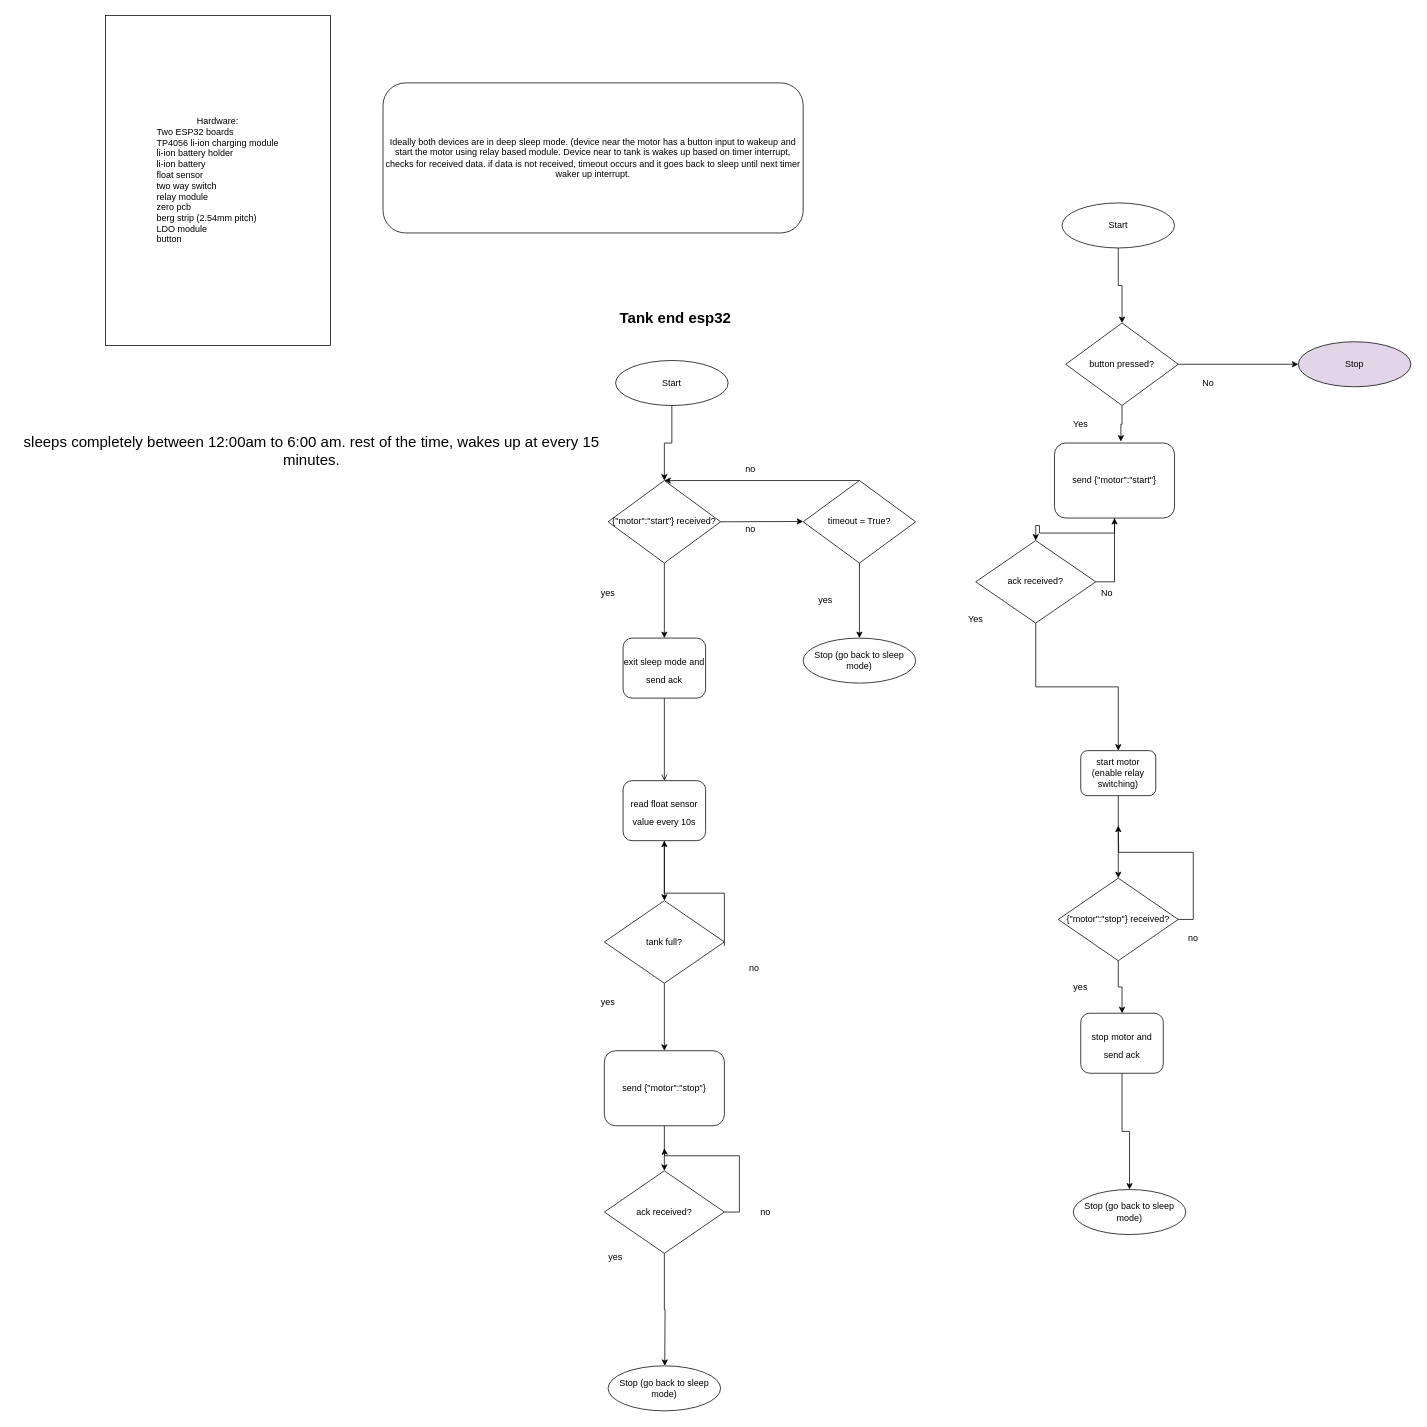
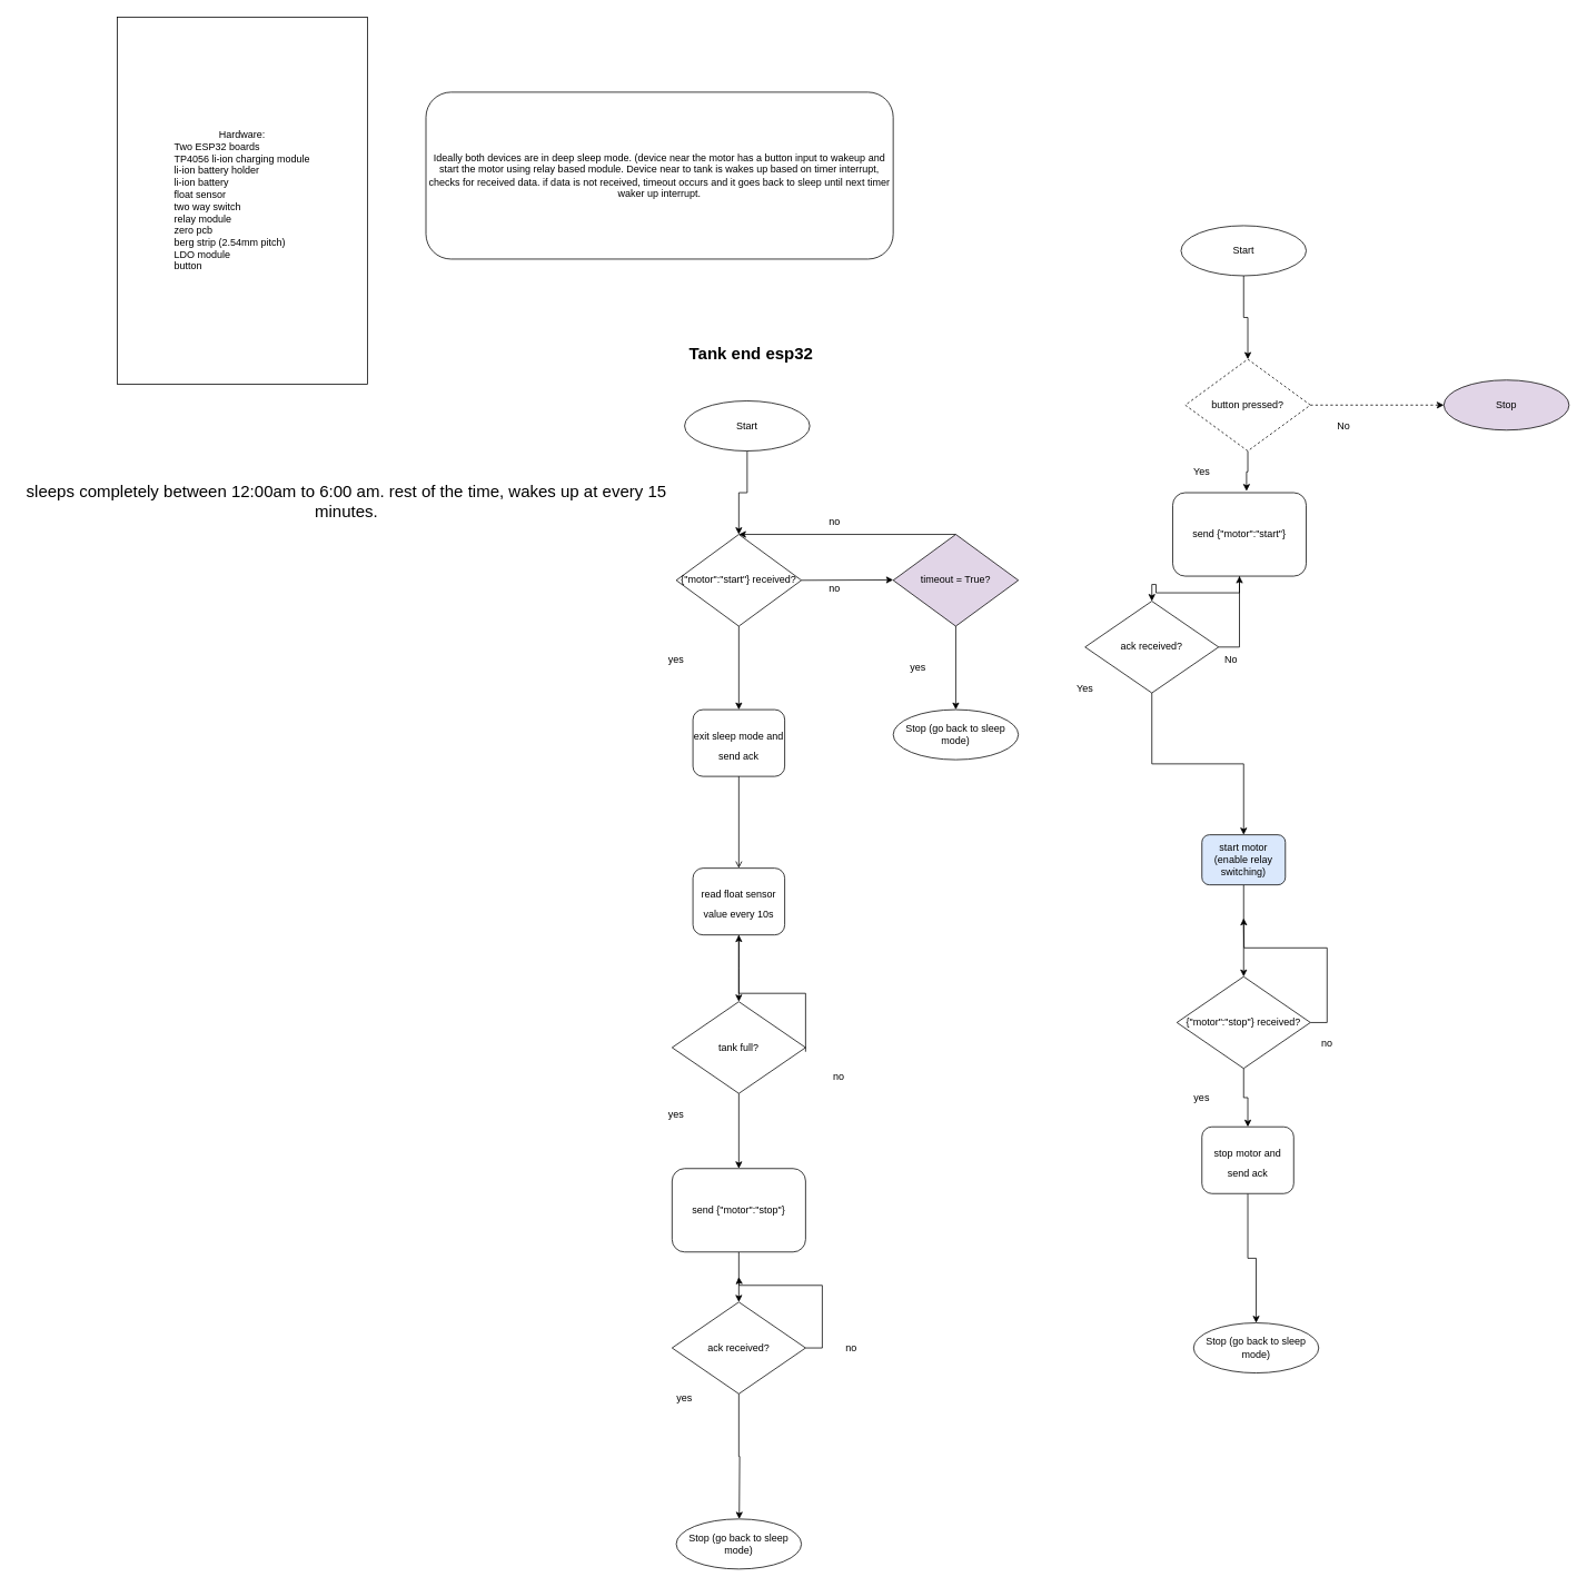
  <mxCell id="0" />
  <mxCell id="1" parent="0" />
  <mxCell id="2" style="edgeStyle=orthogonalEdgeStyle;rounded=0;orthogonalLoop=1;jettySize=auto;html=1;exitX=0.5;exitY=1;exitDx=0;exitDy=0;entryX=0.5;entryY=0;entryDx=0;entryDy=0;fontSize=20;" parent="1" source="3" target="7" edge="1"><mxGeometry relative="1" as="geometry" /></mxCell>
  <mxCell id="3" value="Start&lt;br&gt;" style="ellipse;whiteSpace=wrap;html=1;" parent="1" vertex="1"><mxGeometry x="1415" y="270" width="150" height="60" as="geometry" /></mxCell>
  <mxCell id="4" value="Ideally both devices are in deep sleep mode. (device near the motor has a button input to wakeup and start the motor using relay based module. Device near to tank is wakes up based on timer interrupt, checks for received data. if data is not received, timeout occurs and it goes back to sleep until next timer waker up interrupt." style="rounded=1;whiteSpace=wrap;html=1;" parent="1" vertex="1"><mxGeometry x="510" y="110" width="560" height="200" as="geometry" /></mxCell>
  <mxCell id="5" value="" style="edgeStyle=orthogonalEdgeStyle;rounded=0;orthogonalLoop=1;jettySize=auto;html=1;entryX=0.553;entryY=-0.019;entryDx=0;entryDy=0;entryPerimeter=0;" parent="1" source="7" target="11" edge="1"><mxGeometry relative="1" as="geometry"><mxPoint x="1495" y="590" as="targetPoint" /></mxGeometry></mxCell>
- <mxCell id="6" style="edgeStyle=orthogonalEdgeStyle;rounded=0;orthogonalLoop=1;jettySize=auto;html=1;exitX=1;exitY=0.5;exitDx=0;exitDy=0;entryX=0;entryY=0.5;entryDx=0;entryDy=0;" parent="1" source="7" target="19" edge="1"><mxGeometry relative="1" as="geometry" /></mxCell>
- <mxCell id="7" value="button pressed?" style="rhombus;whiteSpace=wrap;html=1;" parent="1" vertex="1"><mxGeometry x="1420" y="430" width="150" height="110" as="geometry" /></mxCell>
+ <mxCell id="6" style="edgeStyle=orthogonalEdgeStyle;rounded=0;orthogonalLoop=1;jettySize=auto;html=1;exitX=1;exitY=0.5;exitDx=0;exitDy=0;entryX=0;entryY=0.5;entryDx=0;entryDy=0;dashed=1;" parent="1" source="7" target="19" edge="1"><mxGeometry relative="1" as="geometry" /></mxCell>
+ <mxCell id="7" value="button pressed?" style="rhombus;whiteSpace=wrap;html=1;dashed=1;" parent="1" vertex="1"><mxGeometry x="1420" y="430" width="150" height="110" as="geometry" /></mxCell>
  <mxCell id="8" value="No&lt;br&gt;" style="text;html=1;strokeColor=none;fillColor=none;align=center;verticalAlign=middle;whiteSpace=wrap;rounded=0;" parent="1" vertex="1"><mxGeometry x="1570" y="490" width="80" height="40" as="geometry" /></mxCell>
  <mxCell id="9" value="Yes" style="text;html=1;strokeColor=none;fillColor=none;align=center;verticalAlign=middle;whiteSpace=wrap;rounded=0;" parent="1" vertex="1"><mxGeometry x="1400" y="540" width="80" height="50" as="geometry" /></mxCell>
  <mxCell id="10" style="edgeStyle=orthogonalEdgeStyle;rounded=0;orthogonalLoop=1;jettySize=auto;html=1;exitX=0.5;exitY=1;exitDx=0;exitDy=0;entryX=0.5;entryY=0;entryDx=0;entryDy=0;fontSize=12;" parent="1" source="11" target="14" edge="1"><mxGeometry relative="1" as="geometry" /></mxCell>
  <mxCell id="11" value="send {&quot;motor&quot;:&quot;start&quot;}" style="rounded=1;whiteSpace=wrap;html=1;" parent="1" vertex="1"><mxGeometry x="1405" y="590" width="160" height="100" as="geometry" /></mxCell>
  <mxCell id="12" style="edgeStyle=orthogonalEdgeStyle;rounded=0;orthogonalLoop=1;jettySize=auto;html=1;exitX=1;exitY=0.5;exitDx=0;exitDy=0;entryX=0.5;entryY=1;entryDx=0;entryDy=0;" parent="1" source="14" target="11" edge="1"><mxGeometry relative="1" as="geometry" /></mxCell>
  <mxCell id="13" style="edgeStyle=orthogonalEdgeStyle;rounded=0;orthogonalLoop=1;jettySize=auto;html=1;exitX=0.5;exitY=1;exitDx=0;exitDy=0;entryX=0.5;entryY=0;entryDx=0;entryDy=0;fontSize=12;" parent="1" source="14" target="18" edge="1"><mxGeometry relative="1" as="geometry" /></mxCell>
  <mxCell id="14" value="ack received?" style="rhombus;whiteSpace=wrap;html=1;" parent="1" vertex="1"><mxGeometry x="1300" y="720" width="160" height="110" as="geometry" /></mxCell>
  <mxCell id="15" value="No&lt;br&gt;" style="text;html=1;strokeColor=none;fillColor=none;align=center;verticalAlign=middle;whiteSpace=wrap;rounded=0;" parent="1" vertex="1"><mxGeometry x="1445" y="775" width="60" height="30" as="geometry" /></mxCell>
  <mxCell id="16" value="Yes" style="text;html=1;strokeColor=none;fillColor=none;align=center;verticalAlign=middle;whiteSpace=wrap;rounded=0;" parent="1" vertex="1"><mxGeometry x="1270" y="810" width="60" height="30" as="geometry" /></mxCell>
  <mxCell id="17" style="edgeStyle=orthogonalEdgeStyle;rounded=0;orthogonalLoop=1;jettySize=auto;html=1;exitX=0.5;exitY=1;exitDx=0;exitDy=0;entryX=0.5;entryY=0;entryDx=0;entryDy=0;fontSize=12;" parent="1" source="18" target="43" edge="1"><mxGeometry relative="1" as="geometry" /></mxCell>
- <mxCell id="18" value="start motor (enable relay switching)" style="rounded=1;whiteSpace=wrap;html=1;" parent="1" vertex="1"><mxGeometry x="1440" y="1000" width="100" height="60" as="geometry" /></mxCell>
+ <mxCell id="18" value="start motor (enable relay switching)" style="rounded=1;whiteSpace=wrap;html=1;fillColor=#dae8fc;" parent="1" vertex="1"><mxGeometry x="1440" y="1000" width="100" height="60" as="geometry" /></mxCell>
  <mxCell id="19" value="Stop" style="ellipse;whiteSpace=wrap;html=1;fillColor=#e1d5e7;" parent="1" vertex="1"><mxGeometry x="1730" y="455" width="150" height="60" as="geometry" /></mxCell>
  <mxCell id="20" value="&lt;b&gt;&lt;font style=&quot;font-size: 20px;&quot;&gt;Tank end esp32&lt;/font&gt;&lt;/b&gt;" style="text;html=1;strokeColor=none;fillColor=none;align=center;verticalAlign=middle;whiteSpace=wrap;rounded=0;" parent="1" vertex="1"><mxGeometry x="780" y="360" width="240" height="125" as="geometry" /></mxCell>
  <mxCell id="21" style="edgeStyle=orthogonalEdgeStyle;rounded=0;orthogonalLoop=1;jettySize=auto;html=1;exitX=0.5;exitY=1;exitDx=0;exitDy=0;entryX=0.5;entryY=0;entryDx=0;entryDy=0;fontSize=20;" parent="1" source="22" target="25" edge="1"><mxGeometry relative="1" as="geometry" /></mxCell>
  <mxCell id="22" value="Start&lt;br&gt;" style="ellipse;whiteSpace=wrap;html=1;" parent="1" vertex="1"><mxGeometry x="820" y="480" width="150" height="60" as="geometry" /></mxCell>
  <mxCell id="23" style="edgeStyle=orthogonalEdgeStyle;rounded=0;orthogonalLoop=1;jettySize=auto;html=1;exitX=0.5;exitY=1;exitDx=0;exitDy=0;entryX=0.5;entryY=0;entryDx=0;entryDy=0;fontSize=20;" parent="1" source="25" target="28" edge="1"><mxGeometry relative="1" as="geometry" /></mxCell>
  <mxCell id="24" style="edgeStyle=orthogonalEdgeStyle;rounded=0;orthogonalLoop=1;jettySize=auto;html=1;exitX=1;exitY=0.5;exitDx=0;exitDy=0;fontSize=12;" parent="1" source="25" edge="1"><mxGeometry relative="1" as="geometry"><mxPoint x="1070" y="694.529" as="targetPoint" /></mxGeometry></mxCell>
  <mxCell id="25" value="{&quot;motor&quot;:&quot;start&quot;} received?" style="rhombus;whiteSpace=wrap;html=1;" parent="1" vertex="1"><mxGeometry x="810" y="640" width="150" height="110" as="geometry" /></mxCell>
  <mxCell id="26" value="sleeps completely between 12:00am to 6:00 am. rest of the time, wakes up at every 15 minutes." style="text;html=1;strokeColor=none;fillColor=none;align=center;verticalAlign=middle;whiteSpace=wrap;rounded=0;fontSize=20;" parent="1" vertex="1"><mxGeometry x="20" y="570" width="790" height="60" as="geometry" /></mxCell>
  <mxCell id="27" style="edgeStyle=orthogonalEdgeStyle;rounded=0;orthogonalLoop=1;jettySize=auto;html=1;exitX=0.5;exitY=1;exitDx=0;exitDy=0;fontSize=12;endArrow=open;" parent="1" source="28" target="33" edge="1"><mxGeometry relative="1" as="geometry" /></mxCell>
  <mxCell id="28" value="&lt;font style=&quot;font-size: 12px;&quot;&gt;exit sleep mode and send ack&lt;/font&gt;" style="rounded=1;whiteSpace=wrap;html=1;fontSize=20;" parent="1" vertex="1"><mxGeometry x="830" y="850" width="110" height="80" as="geometry" /></mxCell>
  <mxCell id="29" value="yes" style="text;html=1;strokeColor=none;fillColor=none;align=center;verticalAlign=middle;whiteSpace=wrap;rounded=0;fontSize=12;" parent="1" vertex="1"><mxGeometry x="770" y="760" width="80" height="60" as="geometry" /></mxCell>
  <mxCell id="30" value="no" style="text;html=1;strokeColor=none;fillColor=none;align=center;verticalAlign=middle;whiteSpace=wrap;rounded=0;fontSize=12;" parent="1" vertex="1"><mxGeometry x="950" y="680" width="100" height="50" as="geometry" /></mxCell>
  <mxCell id="31" value="Stop (go back to sleep mode)" style="ellipse;whiteSpace=wrap;html=1;" parent="1" vertex="1"><mxGeometry x="1070" y="850" width="150" height="60" as="geometry" /></mxCell>
  <mxCell id="32" value="" style="edgeStyle=orthogonalEdgeStyle;rounded=0;orthogonalLoop=1;jettySize=auto;html=1;fontSize=12;" parent="1" source="33" edge="1"><mxGeometry relative="1" as="geometry"><mxPoint x="885" y="1200" as="targetPoint" /></mxGeometry></mxCell>
  <mxCell id="33" value="&lt;font style=&quot;font-size: 12px;&quot;&gt;read float sensor value every 10s&lt;/font&gt;" style="rounded=1;whiteSpace=wrap;html=1;fontSize=20;" parent="1" vertex="1"><mxGeometry x="830" y="1040" width="110" height="80" as="geometry" /></mxCell>
  <mxCell id="34" style="edgeStyle=orthogonalEdgeStyle;rounded=0;orthogonalLoop=1;jettySize=auto;html=1;exitX=0.5;exitY=1;exitDx=0;exitDy=0;entryX=0.5;entryY=0;entryDx=0;entryDy=0;fontSize=12;" parent="1" source="35" target="40" edge="1"><mxGeometry relative="1" as="geometry" /></mxCell>
  <mxCell id="35" value="tank full?" style="rhombus;whiteSpace=wrap;html=1;" parent="1" vertex="1"><mxGeometry x="805" y="1200" width="160" height="110" as="geometry" /></mxCell>
  <mxCell id="36" style="edgeStyle=orthogonalEdgeStyle;rounded=0;orthogonalLoop=1;jettySize=auto;html=1;exitX=0;exitY=0;exitDx=0;exitDy=0;entryX=0.5;entryY=1;entryDx=0;entryDy=0;fontSize=12;" parent="1" source="37" target="33" edge="1"><mxGeometry relative="1" as="geometry" /></mxCell>
  <mxCell id="37" value="no" style="text;html=1;strokeColor=none;fillColor=none;align=center;verticalAlign=middle;whiteSpace=wrap;rounded=0;fontSize=12;" parent="1" vertex="1"><mxGeometry x="965" y="1260" width="80" height="60" as="geometry" /></mxCell>
  <mxCell id="38" value="yes" style="text;html=1;strokeColor=none;fillColor=none;align=center;verticalAlign=middle;whiteSpace=wrap;rounded=0;fontSize=12;" parent="1" vertex="1"><mxGeometry x="780" y="1320" width="60" height="30" as="geometry" /></mxCell>
  <mxCell id="39" style="edgeStyle=orthogonalEdgeStyle;rounded=0;orthogonalLoop=1;jettySize=auto;html=1;entryX=0.5;entryY=0;entryDx=0;entryDy=0;fontSize=12;" parent="1" source="40" target="50" edge="1"><mxGeometry relative="1" as="geometry" /></mxCell>
  <mxCell id="40" value="send {&quot;motor&quot;:&quot;stop&quot;}" style="rounded=1;whiteSpace=wrap;html=1;" parent="1" vertex="1"><mxGeometry x="805" y="1400" width="160" height="100" as="geometry" /></mxCell>
  <mxCell id="41" style="edgeStyle=orthogonalEdgeStyle;rounded=0;orthogonalLoop=1;jettySize=auto;html=1;exitX=0.5;exitY=1;exitDx=0;exitDy=0;entryX=0.5;entryY=0;entryDx=0;entryDy=0;fontSize=12;" parent="1" source="43" target="45" edge="1"><mxGeometry relative="1" as="geometry" /></mxCell>
  <mxCell id="42" style="edgeStyle=orthogonalEdgeStyle;rounded=0;orthogonalLoop=1;jettySize=auto;html=1;exitX=1;exitY=0.5;exitDx=0;exitDy=0;fontSize=12;" parent="1" source="43" edge="1"><mxGeometry relative="1" as="geometry"><mxPoint x="1490" y="1100" as="targetPoint" /></mxGeometry></mxCell>
  <mxCell id="43" value="{&quot;motor&quot;:&quot;stop&quot;} received?" style="rhombus;whiteSpace=wrap;html=1;" parent="1" vertex="1"><mxGeometry x="1410" y="1170" width="160" height="110" as="geometry" /></mxCell>
  <mxCell id="44" style="edgeStyle=orthogonalEdgeStyle;rounded=0;orthogonalLoop=1;jettySize=auto;html=1;exitX=0.5;exitY=1;exitDx=0;exitDy=0;fontSize=12;" parent="1" source="45" target="54" edge="1"><mxGeometry relative="1" as="geometry" /></mxCell>
  <mxCell id="45" value="&lt;font style=&quot;font-size: 12px;&quot;&gt;stop motor and send ack&lt;/font&gt;" style="rounded=1;whiteSpace=wrap;html=1;fontSize=20;" parent="1" vertex="1"><mxGeometry x="1440" y="1350" width="110" height="80" as="geometry" /></mxCell>
  <mxCell id="46" value="yes" style="text;html=1;strokeColor=none;fillColor=none;align=center;verticalAlign=middle;whiteSpace=wrap;rounded=0;fontSize=12;" parent="1" vertex="1"><mxGeometry x="1410" y="1300" width="60" height="30" as="geometry" /></mxCell>
  <mxCell id="47" value="no" style="text;html=1;strokeColor=none;fillColor=none;align=center;verticalAlign=middle;whiteSpace=wrap;rounded=0;fontSize=12;" parent="1" vertex="1"><mxGeometry x="1550" y="1220" width="80" height="60" as="geometry" /></mxCell>
  <mxCell id="48" style="edgeStyle=orthogonalEdgeStyle;rounded=0;orthogonalLoop=1;jettySize=auto;html=1;exitX=1;exitY=0.5;exitDx=0;exitDy=0;fontSize=12;" parent="1" source="50" edge="1"><mxGeometry relative="1" as="geometry"><mxPoint x="885" y="1530" as="targetPoint" /></mxGeometry></mxCell>
  <mxCell id="49" style="edgeStyle=orthogonalEdgeStyle;rounded=0;orthogonalLoop=1;jettySize=auto;html=1;exitX=0.5;exitY=1;exitDx=0;exitDy=0;fontSize=12;" parent="1" source="50" edge="1"><mxGeometry relative="1" as="geometry"><mxPoint x="885.471" y="1820" as="targetPoint" /></mxGeometry></mxCell>
  <mxCell id="50" value="ack received?" style="rhombus;whiteSpace=wrap;html=1;" parent="1" vertex="1"><mxGeometry x="805" y="1560" width="160" height="110" as="geometry" /></mxCell>
  <mxCell id="51" value="yes" style="text;html=1;strokeColor=none;fillColor=none;align=center;verticalAlign=middle;whiteSpace=wrap;rounded=0;fontSize=12;" parent="1" vertex="1"><mxGeometry x="790" y="1660" width="60" height="30" as="geometry" /></mxCell>
  <mxCell id="52" value="no" style="text;html=1;strokeColor=none;fillColor=none;align=center;verticalAlign=middle;whiteSpace=wrap;rounded=0;fontSize=12;" parent="1" vertex="1"><mxGeometry x="990" y="1600" width="60" height="30" as="geometry" /></mxCell>
  <mxCell id="53" value="Stop (go back to sleep mode)" style="ellipse;whiteSpace=wrap;html=1;" parent="1" vertex="1"><mxGeometry x="810" y="1820" width="150" height="60" as="geometry" /></mxCell>
  <mxCell id="54" value="Stop (go back to sleep mode)" style="ellipse;whiteSpace=wrap;html=1;" parent="1" vertex="1"><mxGeometry x="1430" y="1585" width="150" height="60" as="geometry" /></mxCell>
  <mxCell id="55" value="Hardware:&lt;br&gt;&lt;div style=&quot;text-align: left;&quot;&gt;&lt;span style=&quot;background-color: initial;&quot;&gt;Two ESP32 boards&lt;/span&gt;&lt;/div&gt;&lt;div style=&quot;text-align: justify;&quot;&gt;TP4056 li-ion charging module&lt;/div&gt;&lt;div style=&quot;text-align: justify;&quot;&gt;li-ion battery holder&lt;/div&gt;&lt;div style=&quot;text-align: justify;&quot;&gt;li-ion battery&lt;/div&gt;&lt;div style=&quot;text-align: justify;&quot;&gt;float sensor&lt;/div&gt;&lt;div style=&quot;text-align: justify;&quot;&gt;two way switch&amp;nbsp;&lt;/div&gt;&lt;div style=&quot;text-align: justify;&quot;&gt;relay module&lt;/div&gt;&lt;div style=&quot;text-align: justify;&quot;&gt;zero pcb&amp;nbsp;&lt;/div&gt;&lt;div style=&quot;text-align: justify;&quot;&gt;berg strip (2.54mm pitch)&lt;/div&gt;&lt;div style=&quot;text-align: justify;&quot;&gt;LDO module&lt;/div&gt;&lt;div style=&quot;text-align: justify;&quot;&gt;button&lt;/div&gt;" style="rounded=0;whiteSpace=wrap;html=1;" parent="1" vertex="1"><mxGeometry x="140" y="20" width="300" height="440" as="geometry" /></mxCell>
  <mxCell id="56" style="edgeStyle=orthogonalEdgeStyle;rounded=0;orthogonalLoop=1;jettySize=auto;html=1;exitX=0.5;exitY=1;exitDx=0;exitDy=0;entryX=0.5;entryY=0;entryDx=0;entryDy=0;" edge="1" parent="1" source="58" target="31"><mxGeometry relative="1" as="geometry" /></mxCell>
  <mxCell id="57" style="edgeStyle=none;rounded=0;orthogonalLoop=1;jettySize=auto;html=1;exitX=0.5;exitY=0;exitDx=0;exitDy=0;entryX=0.5;entryY=0;entryDx=0;entryDy=0;" edge="1" parent="1" source="58" target="25"><mxGeometry relative="1" as="geometry" /></mxCell>
- <mxCell id="58" value="timeout = True?" style="rhombus;whiteSpace=wrap;html=1;" vertex="1" parent="1"><mxGeometry x="1070" y="640" width="150" height="110" as="geometry" /></mxCell>
+ <mxCell id="58" value="timeout = True?" style="rhombus;whiteSpace=wrap;html=1;fillColor=#e1d5e7;" vertex="1" parent="1"><mxGeometry x="1070" y="640" width="150" height="110" as="geometry" /></mxCell>
  <mxCell id="59" value="yes" style="text;html=1;strokeColor=none;fillColor=none;align=center;verticalAlign=middle;whiteSpace=wrap;rounded=0;fontSize=12;" vertex="1" parent="1"><mxGeometry x="1060" y="770" width="80" height="60" as="geometry" /></mxCell>
  <mxCell id="60" value="no" style="text;html=1;strokeColor=none;fillColor=none;align=center;verticalAlign=middle;whiteSpace=wrap;rounded=0;fontSize=12;" vertex="1" parent="1"><mxGeometry x="950" y="600" width="100" height="50" as="geometry" /></mxCell>
